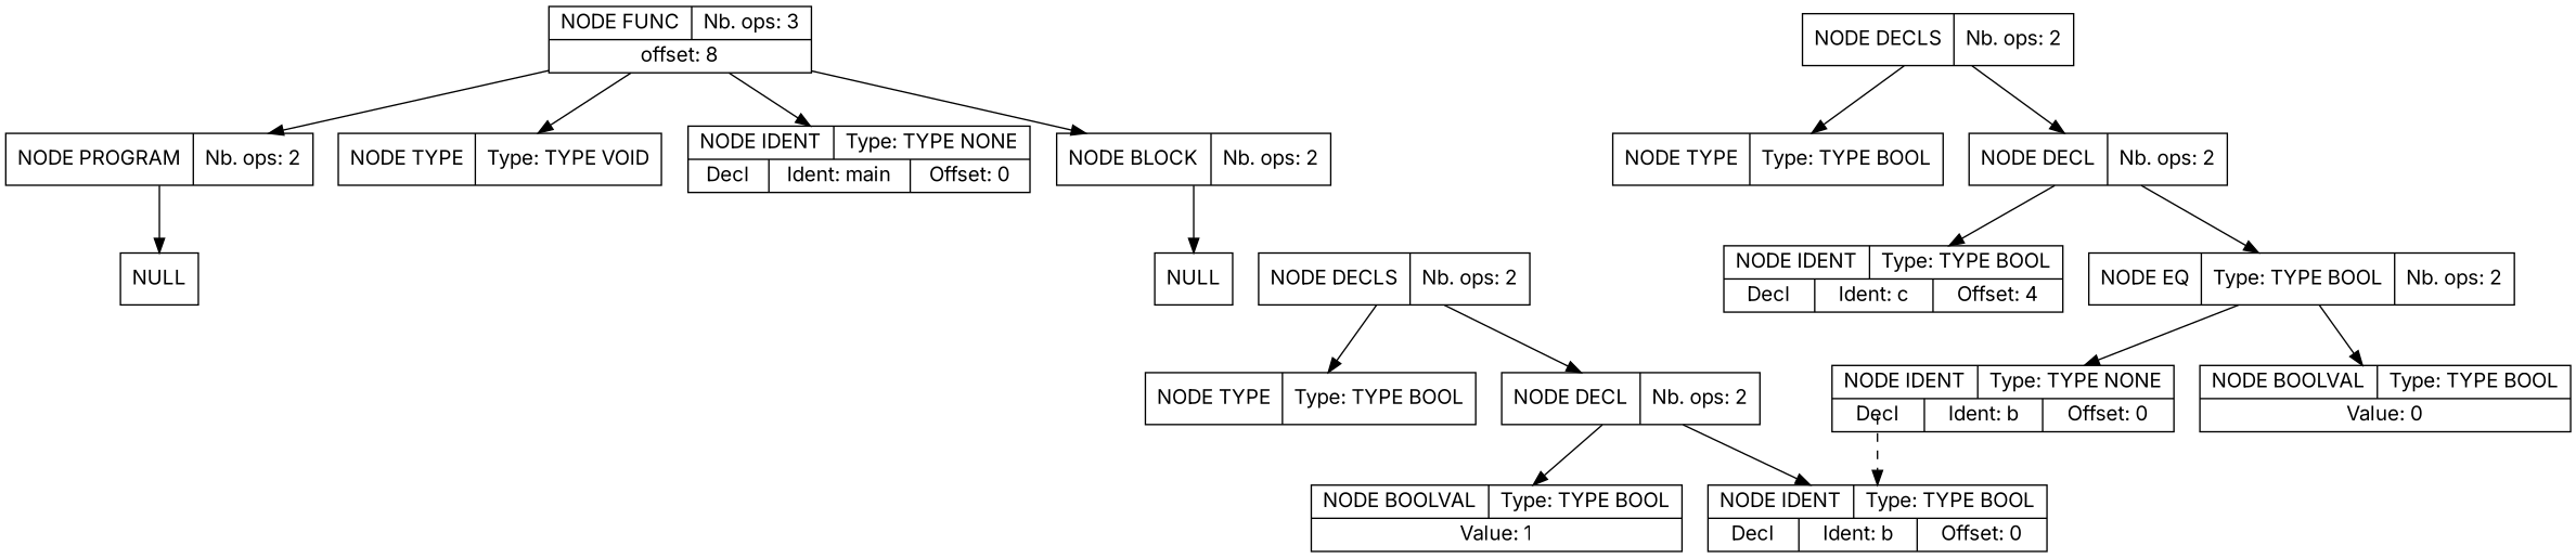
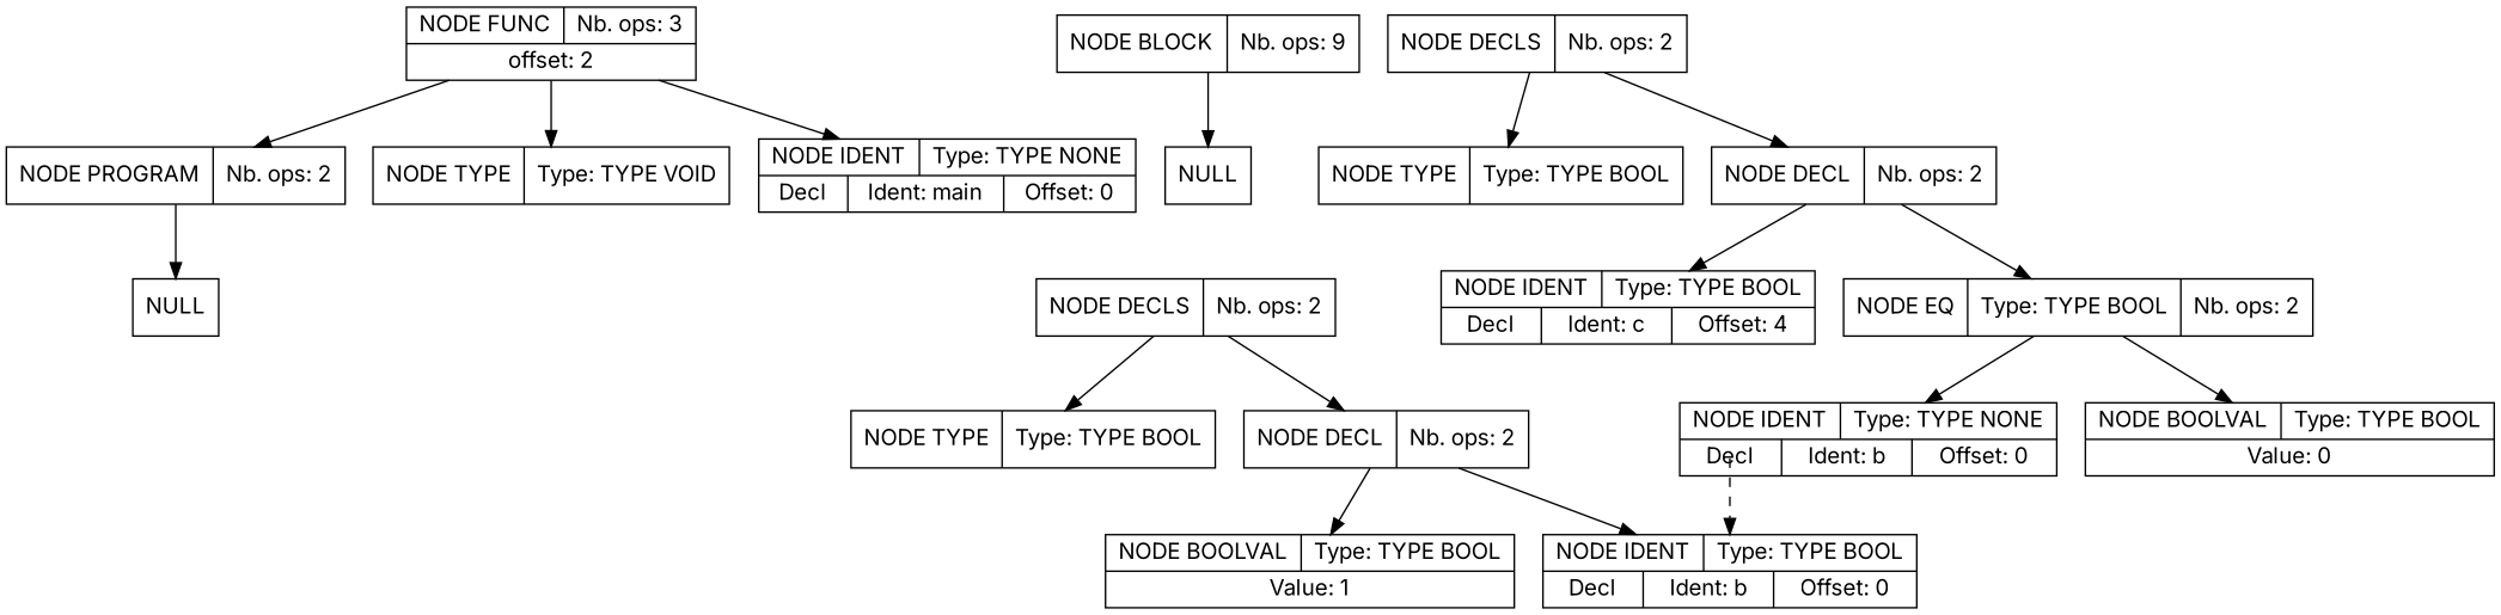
  digraph {
    fontname=Inter
    node [fontname=Inter shape=record]
    edge [fontname=Inter tailclip=true]
    n1 [label="{{NODE PROGRAM|Nb. ops: 2}}"]
    n2 [label="{{NULL}}"]
-   n3 [label="{{NODE FUNC|Nb. ops: 3}|{offset: 8}}"]
+   n3 [label="{{NODE FUNC|Nb. ops: 3}|{offset: 2}}"]
    n4 [label="{{NODE TYPE|Type: TYPE VOID}}"]
    n5 [label="{{NODE IDENT|Type: TYPE NONE}|{<decl>Decl      |Ident: main|Offset: 0}}"]
-   n6 [label="{{NODE BLOCK|Nb. ops: 2}}"]
+   n6 [label="{{NODE BLOCK|Nb. ops: 9}}"]
    n7 [label="{{NULL}}"]
    n8 [label="{{NODE DECLS|Nb. ops: 2}}"]
    n9 [label="{{NODE TYPE|Type: TYPE BOOL}}"]
    n10 [label="{{NODE DECL|Nb. ops: 2}}"]
    n11 [label="{{NODE DECLS|Nb. ops: 2}}"]
    n12 [label="{{NODE TYPE|Type: TYPE BOOL}}"]
    n13 [label="{{NODE DECL|Nb. ops: 2}}"]
    n14 [label="{{NODE IDENT|Type: TYPE BOOL}|{<decl>Decl      |Ident: b|Offset: 0}}"]
    n15 [label="{{NODE BOOLVAL|Type: TYPE BOOL}|{Value: 1}}"]
    n16 [label="{{NODE IDENT|Type: TYPE BOOL}|{<decl>Decl      |Ident: c|Offset: 4}}"]
    n17 [label="{{NODE EQ|Type: TYPE BOOL|Nb. ops: 2}}"]
    n18 [label="{{NODE IDENT|Type: TYPE NONE}|{<decl>Decl      |Ident: b|Offset: 0}}"]
    n19 [label="{{NODE BOOLVAL|Type: TYPE BOOL}|{Value: 0}}"]
    n1 -> n2
    n3 -> n1
    n3 -> n4
    n3 -> n5
-   n3 -> n6
    n6 -> n7
    n8 -> n9
    n8 -> n10
    n10 -> n14
    n10 -> n15
    n11 -> n12
    n11 -> n13
    n13 -> n16
    n13 -> n17
    n17 -> n18
    n17 -> n19
    n18 -> n14 [style=dashed tailclip=false tailport="decl:c"]
  }
